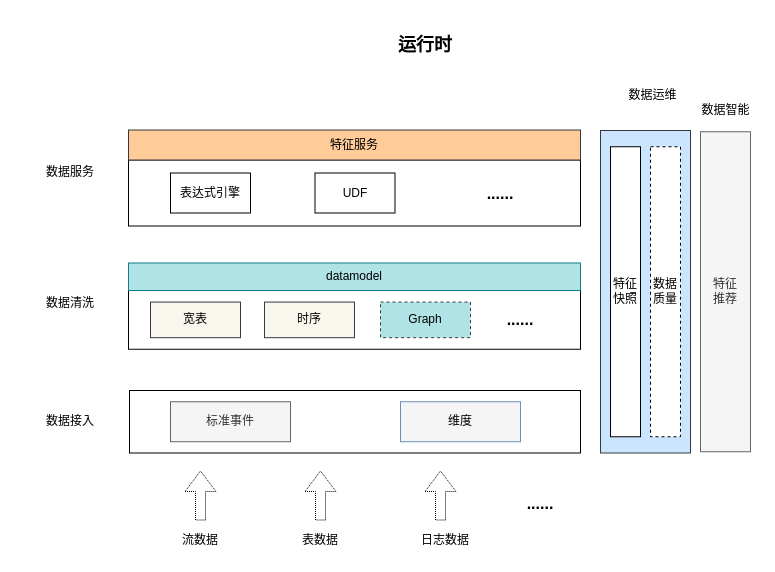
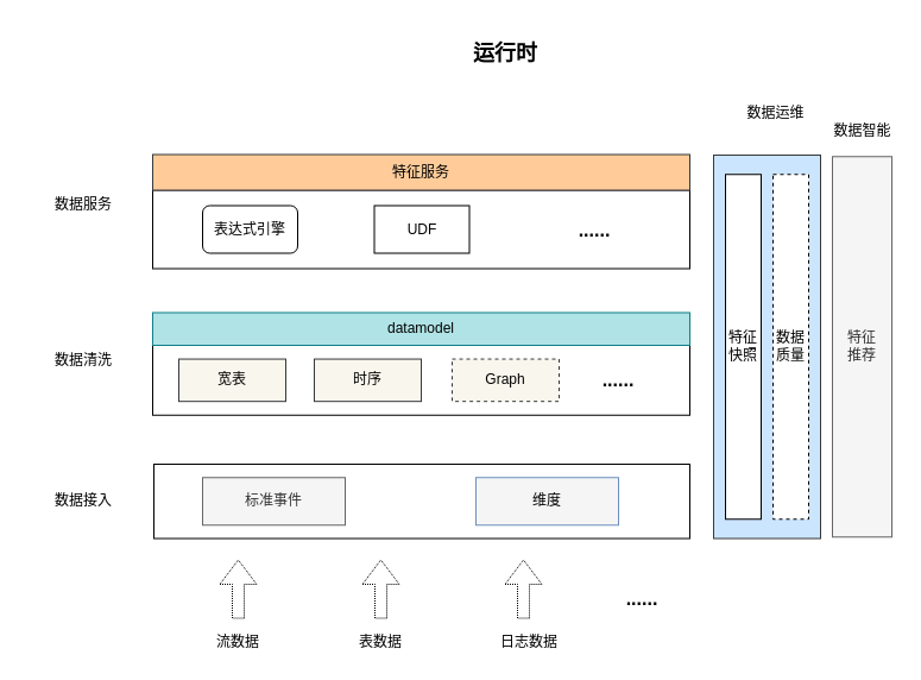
  <mxCell id="0" />
  <mxCell id="1" parent="0" />
  <mxCell id="2" value="" style="rounded=0;whiteSpace=wrap;html=1;" vertex="1" parent="1"><mxGeometry x="129" y="390" width="451" height="62.5" as="geometry" /></mxCell>
  <mxCell id="3" value="" style="group" vertex="1" connectable="0" parent="1"><mxGeometry x="180" y="470" width="40" height="80" as="geometry" /></mxCell>
  <mxCell id="4" value="" style="shape=flexArrow;endArrow=classic;html=1;width=10;endSize=6.5;dashed=1;dashPattern=1 1;" edge="1" parent="3"><mxGeometry width="50" height="50" relative="1" as="geometry"><mxPoint x="20" y="50" as="sourcePoint" /><mxPoint x="20" as="targetPoint" /></mxGeometry></mxCell>
  <mxCell id="5" value="流数据" style="text;html=1;strokeColor=none;fillColor=none;align=center;verticalAlign=middle;whiteSpace=wrap;rounded=0;dashed=1;" vertex="1" parent="3"><mxGeometry y="60" width="40" height="20" as="geometry" /></mxCell>
  <mxCell id="6" value="" style="group" vertex="1" connectable="0" parent="1"><mxGeometry x="300" y="470" width="40" height="80" as="geometry" /></mxCell>
  <mxCell id="7" value="" style="shape=flexArrow;endArrow=classic;html=1;width=10;endSize=6.5;dashed=1;dashPattern=1 1;" edge="1" parent="6"><mxGeometry width="50" height="50" relative="1" as="geometry"><mxPoint x="20" y="50" as="sourcePoint" /><mxPoint x="20" as="targetPoint" /></mxGeometry></mxCell>
  <mxCell id="8" value="表数据" style="text;html=1;strokeColor=none;fillColor=none;align=center;verticalAlign=middle;whiteSpace=wrap;rounded=0;dashed=1;" vertex="1" parent="6"><mxGeometry y="60" width="40" height="20" as="geometry" /></mxCell>
  <mxCell id="9" value="数据接入" style="text;html=1;strokeColor=none;fillColor=none;align=center;verticalAlign=middle;whiteSpace=wrap;rounded=0;dashed=1;" vertex="1" parent="1"><mxGeometry x="20" y="408.75" width="100" height="25" as="geometry" /></mxCell>
  <mxCell id="10" value="" style="group" vertex="1" connectable="0" parent="1"><mxGeometry x="420" y="470" width="50" height="80" as="geometry" /></mxCell>
  <mxCell id="11" value="" style="shape=flexArrow;endArrow=classic;html=1;width=10;endSize=6.5;dashed=1;dashPattern=1 1;" edge="1" parent="10"><mxGeometry width="50" height="50" relative="1" as="geometry"><mxPoint x="20" y="50" as="sourcePoint" /><mxPoint x="20" as="targetPoint" /></mxGeometry></mxCell>
  <mxCell id="12" value="日志数据" style="text;html=1;strokeColor=none;fillColor=none;align=center;verticalAlign=middle;whiteSpace=wrap;rounded=0;dashed=1;" vertex="1" parent="10"><mxGeometry y="60" width="50" height="20" as="geometry" /></mxCell>
  <mxCell id="13" value="&lt;b&gt;&lt;font style=&quot;font-size: 16px&quot;&gt;......&lt;/font&gt;&lt;/b&gt;" style="text;html=1;strokeColor=none;fillColor=none;align=center;verticalAlign=middle;whiteSpace=wrap;rounded=0;dashed=1;" vertex="1" parent="1"><mxGeometry x="490" y="490" width="100" height="25" as="geometry" /></mxCell>
  <mxCell id="14" value="标准事件" style="rounded=0;whiteSpace=wrap;html=1;fillColor=#f5f5f5;strokeColor=#666666;fontColor=#333333;" vertex="1" parent="1"><mxGeometry x="170" y="401.25" width="120" height="40" as="geometry" /></mxCell>
  <mxCell id="15" value="维度" style="rounded=0;whiteSpace=wrap;html=1;fillColor=#f5f5f5;strokeColor=#6c8ebf;" vertex="1" parent="1"><mxGeometry x="400" y="401.25" width="120" height="40" as="geometry" /></mxCell>
  <mxCell id="16" style="edgeStyle=orthogonalEdgeStyle;rounded=0;orthogonalLoop=1;jettySize=auto;html=1;exitX=0.5;exitY=1;exitDx=0;exitDy=0;dashed=1;dashPattern=1 1;" edge="1" parent="1" source="9" target="9"><mxGeometry relative="1" as="geometry" /></mxCell>
  <mxCell id="17" value="数据清洗" style="text;html=1;strokeColor=none;fillColor=none;align=center;verticalAlign=middle;whiteSpace=wrap;rounded=0;dashed=1;" vertex="1" parent="1"><mxGeometry x="20" y="290" width="100" height="25" as="geometry" /></mxCell>
  <mxCell id="18" value="" style="rounded=0;whiteSpace=wrap;html=1;" vertex="1" parent="1"><mxGeometry x="128" y="290" width="452" height="58.75" as="geometry" /></mxCell>
  <mxCell id="19" value="datamodel" style="rounded=0;whiteSpace=wrap;html=1;fillColor=#b0e3e6;strokeColor=#0e8088;" vertex="1" parent="1"><mxGeometry x="128" y="262.5" width="452" height="27.5" as="geometry" /></mxCell>
  <mxCell id="20" value="宽表" style="rounded=0;whiteSpace=wrap;html=1;fillColor=#f9f7ed;strokeColor=#36393d;" vertex="1" parent="1"><mxGeometry x="150" y="301.56" width="90" height="35.62" as="geometry" /></mxCell>
  <mxCell id="21" value="时序" style="rounded=0;whiteSpace=wrap;html=1;fillColor=#f9f7ed;strokeColor=#36393d;" vertex="1" parent="1"><mxGeometry x="264" y="301.56" width="90" height="35.62" as="geometry" /></mxCell>
- <mxCell id="22" value="Graph" style="rounded=0;whiteSpace=wrap;html=1;fillColor=#b0e3e6;strokeColor=#36393d;dashed=1;" vertex="1" parent="1"><mxGeometry x="380" y="301.56" width="90" height="35.62" as="geometry" /></mxCell>
+ <mxCell id="22" value="Graph" style="rounded=0;whiteSpace=wrap;html=1;fillColor=#f9f7ed;strokeColor=#36393d;dashed=1;" vertex="1" parent="1"><mxGeometry x="380" y="301.56" width="90" height="35.62" as="geometry" /></mxCell>
  <mxCell id="23" value="&lt;b&gt;&lt;font style=&quot;font-size: 16px&quot;&gt;......&lt;/font&gt;&lt;/b&gt;" style="text;html=1;strokeColor=none;fillColor=none;align=center;verticalAlign=middle;whiteSpace=wrap;rounded=0;dashed=1;" vertex="1" parent="1"><mxGeometry x="470" y="306.88" width="100" height="25" as="geometry" /></mxCell>
  <mxCell id="24" value="数据服务" style="text;html=1;strokeColor=none;fillColor=none;align=center;verticalAlign=middle;whiteSpace=wrap;rounded=0;dashed=1;" vertex="1" parent="1"><mxGeometry x="20" y="159.5" width="100" height="25" as="geometry" /></mxCell>
  <mxCell id="25" value="" style="rounded=0;whiteSpace=wrap;html=1;" vertex="1" parent="1"><mxGeometry x="128" y="159.5" width="452" height="66" as="geometry" /></mxCell>
- <mxCell id="26" value="表达式引擎" style="rounded=0;whiteSpace=wrap;html=1;" vertex="1" parent="1"><mxGeometry x="170" y="172.5" width="80" height="40" as="geometry" /></mxCell>
+ <mxCell id="26" value="表达式引擎" style="whiteSpace=wrap;html=1;rounded=1;" vertex="1" parent="1"><mxGeometry x="170" y="172.5" width="80" height="40" as="geometry" /></mxCell>
  <mxCell id="27" value="特征服务" style="rounded=0;whiteSpace=wrap;html=1;fillColor=#ffcc99;strokeColor=#36393d;" vertex="1" parent="1"><mxGeometry x="128" y="129.5" width="452" height="30" as="geometry" /></mxCell>
  <mxCell id="28" value="UDF" style="rounded=0;whiteSpace=wrap;html=1;" vertex="1" parent="1"><mxGeometry x="314.5" y="172.5" width="80" height="40" as="geometry" /></mxCell>
  <mxCell id="29" value="&lt;b&gt;&lt;font style=&quot;font-size: 16px&quot;&gt;......&lt;/font&gt;&lt;/b&gt;" style="text;html=1;strokeColor=none;fillColor=none;align=center;verticalAlign=middle;whiteSpace=wrap;rounded=0;dashed=1;" vertex="1" parent="1"><mxGeometry x="450" y="180" width="100" height="25" as="geometry" /></mxCell>
  <mxCell id="30" value="" style="rounded=0;whiteSpace=wrap;html=1;fillColor=#cce5ff;strokeColor=#36393d;" vertex="1" parent="1"><mxGeometry x="600" y="130" width="90" height="322.5" as="geometry" /></mxCell>
  <mxCell id="31" value="数据运维" style="text;html=1;strokeColor=none;fillColor=none;align=center;verticalAlign=middle;whiteSpace=wrap;rounded=0;" vertex="1" parent="1"><mxGeometry x="625" y="85" width="55" height="20" as="geometry" /></mxCell>
  <mxCell id="32" value="特征&lt;br&gt;快照" style="rounded=0;whiteSpace=wrap;html=1;dashed=0;" vertex="1" parent="1"><mxGeometry x="610" y="146.25" width="30" height="290" as="geometry" /></mxCell>
  <mxCell id="33" value="&lt;b&gt;&lt;font style=&quot;font-size: 18px&quot;&gt;运行时&lt;/font&gt;&lt;/b&gt;" style="text;html=1;strokeColor=none;fillColor=none;align=center;verticalAlign=middle;whiteSpace=wrap;rounded=0;dashed=1;" vertex="1" parent="1"><mxGeometry x="280" width="290" height="50" as="geometry" y="20" /></mxCell>
  <mxCell id="34" value="数据&lt;br&gt;质量" style="rounded=0;whiteSpace=wrap;html=1;dashed=1;" vertex="1" parent="1"><mxGeometry x="650" y="146.25" width="30" height="290" as="geometry" /></mxCell>
  <mxCell id="35" value="特征&lt;br&gt;推荐" style="rounded=0;whiteSpace=wrap;html=1;fillColor=#f5f5f5;strokeColor=#666666;fontColor=#333333;" vertex="1" parent="1"><mxGeometry x="700" y="131.25" width="50" height="320" as="geometry" /></mxCell>
  <mxCell id="36" value="数据智能" style="text;html=1;strokeColor=none;fillColor=none;align=center;verticalAlign=middle;whiteSpace=wrap;rounded=0;" vertex="1" parent="1"><mxGeometry x="697.5" y="100" width="55" height="20" as="geometry" /></mxCell>
